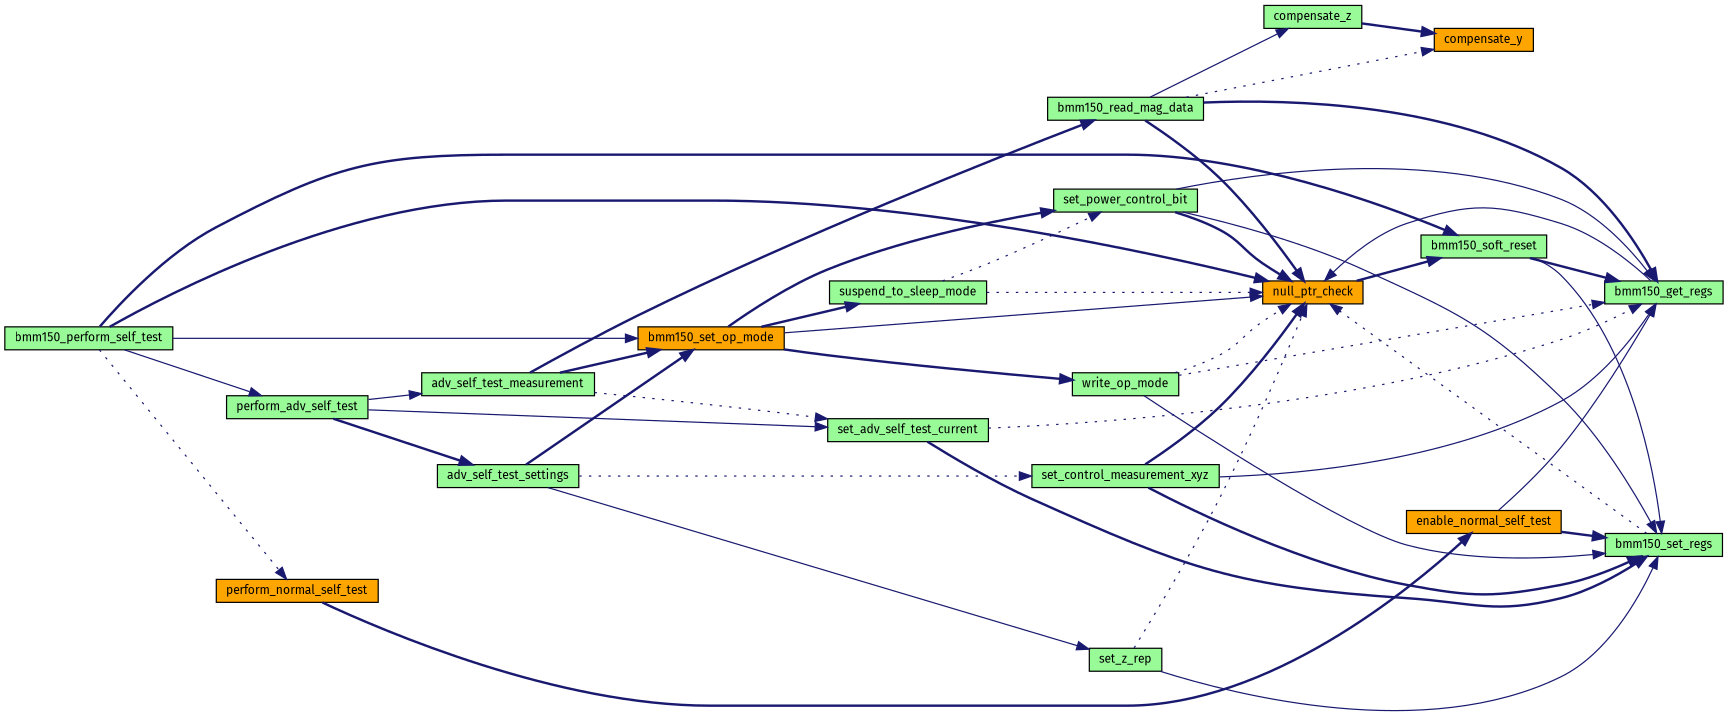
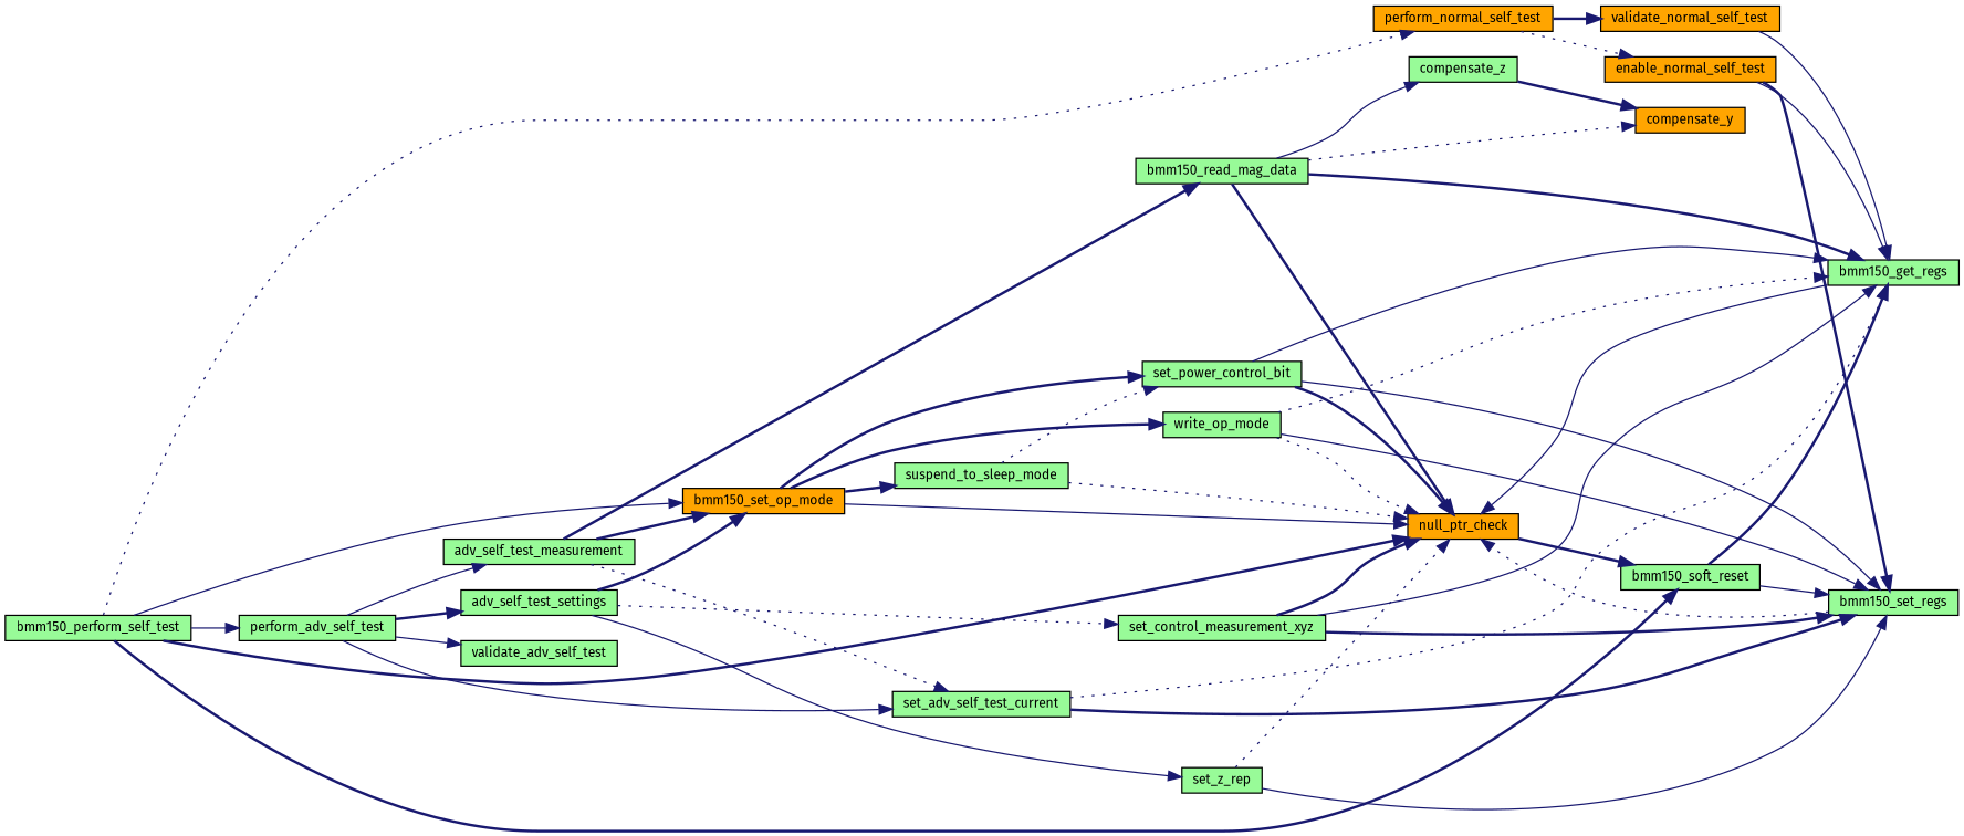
  digraph {
    fontname="Fira Sans"
    rankdir=LR
    node [color=black fillcolor=palegreen fontname="Fira Sans" fontsize=10 shape=record style=filled]
    edge [color=midnightblue fontname="Fira Sans" fontsize=10 labelfontname=Helvetica labelfontsize=10 style=bold]
    n1 [fontcolor=black height=0.2 label=bmm150_perform_self_test width=0.4]
    n2 [fillcolor=orange height=0.2 label=null_ptr_check width=0.4]
    n3 [fillcolor=orange height=0.2 label=bmm150_set_op_mode width=0.4]
    n4 [fillcolor=orange height=0.2 label=perform_normal_self_test width=0.4]
    n5 [height=0.2 label=perform_adv_self_test width=0.4]
    n6 [height=0.2 label=bmm150_soft_reset width=0.4]
    n7 [height=0.2 label=suspend_to_sleep_mode width=0.4]
    n8 [height=0.2 label=set_power_control_bit width=0.4]
    n9 [height=0.2 label=write_op_mode width=0.4]
    n10 [fillcolor=orange height=0.2 label=enable_normal_self_test width=0.4]
+   n11 [fillcolor=orange height=0.2 label=validate_normal_self_test width=0.4]
    n12 [height=0.2 label=adv_self_test_settings width=0.4]
    n13 [height=0.2 label=adv_self_test_measurement width=0.4]
    n14 [height=0.2 label=set_adv_self_test_current width=0.4]
+   n15 [height=0.2 label=validate_adv_self_test width=0.4]
    n16 [height=0.2 label=bmm150_get_regs width=0.4]
    n17 [height=0.2 label=bmm150_set_regs width=0.4]
    n18 [height=0.2 label=set_control_measurement_xyz width=0.4]
    n19 [height=0.2 label=set_z_rep width=0.4]
    n20 [height=0.2 label=bmm150_read_mag_data width=0.4]
    n21 [fillcolor=orange height=0.2 label=compensate_y width=0.4]
    n22 [height=0.2 label=compensate_z width=0.4]
    n1 -> n2
    n1 -> n3 [style=solid]
    n1 -> n4 [style=dotted]
    n1 -> n5 [style=solid]
    n1 -> n6
    n2 -> n6
    n3 -> n2 [style=solid]
    n3 -> n7
    n3 -> n8
    n3 -> n9
-   n4 -> n10
+   n4 -> n10 [style=dotted]
+   n4 -> n11
    n5 -> n12
    n5 -> n13 [style=solid]
    n5 -> n14 [style=solid]
+   n5 -> n15 [style=solid]
    n6 -> n16
    n6 -> n17 [style=solid]
    n7 -> n2 [style=dotted]
    n7 -> n8 [style=dotted]
    n8 -> n2
    n8 -> n16 [style=solid]
    n8 -> n17 [style=solid]
    n9 -> n2 [style=dotted]
    n9 -> n16 [style=dotted]
    n9 -> n17 [style=solid]
    n10 -> n16 [style=solid]
    n10 -> n17
+   n11 -> n16 [style=solid]
    n12 -> n3
    n12 -> n18 [style=dotted]
    n12 -> n19 [style=solid]
    n13 -> n3
    n13 -> n14 [style=dotted]
    n13 -> n20
    n14 -> n16 [style=dotted]
    n14 -> n17
    n16 -> n2 [style=solid]
    n17 -> n2 [style=dotted]
    n18 -> n2
    n18 -> n16 [style=solid]
    n18 -> n17
    n19 -> n2 [style=dotted]
    n19 -> n17 [style=solid]
    n20 -> n2
    n20 -> n16
    n20 -> n21 [style=dotted]
    n20 -> n22 [style=solid]
    n22 -> n21
  }
